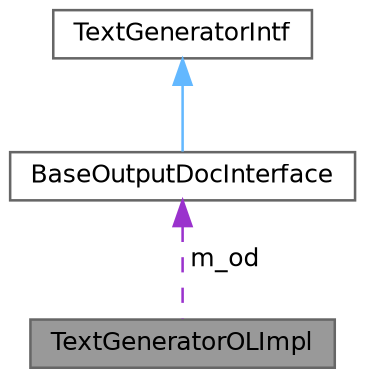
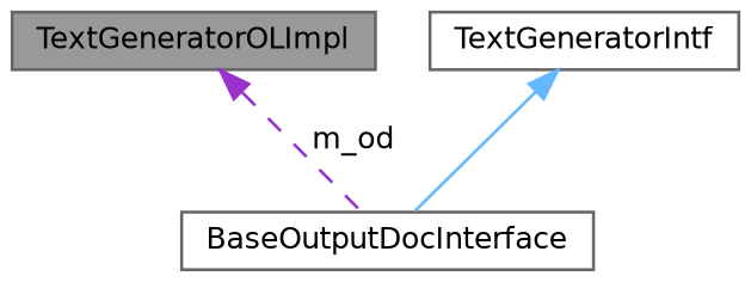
  digraph {
    node [color=gray40 fillcolor=white fontname=Helvetica fontsize=10 shape=box style=filled]
    edge [dir=back fontname=Helvetica fontsize=10 labelfontname=Helvetica labelfontsize=10]
    n1 [fillcolor=grey60 fontcolor=black height=0.2 label=TextGeneratorOLImpl width=0.4]
    n2 [height=0.2 label=TextGeneratorIntf width=0.4]
    n3 [height=0.2 label=BaseOutputDocInterface width=0.4]
    n2 -> n3 [color=steelblue1 style=solid]
-   n3 -> n1 [color=darkorchid3 label=" m_od" style=dashed]
+   n1 -> n3 [color=darkorchid3 label=" m_od" style=dashed]
  }
